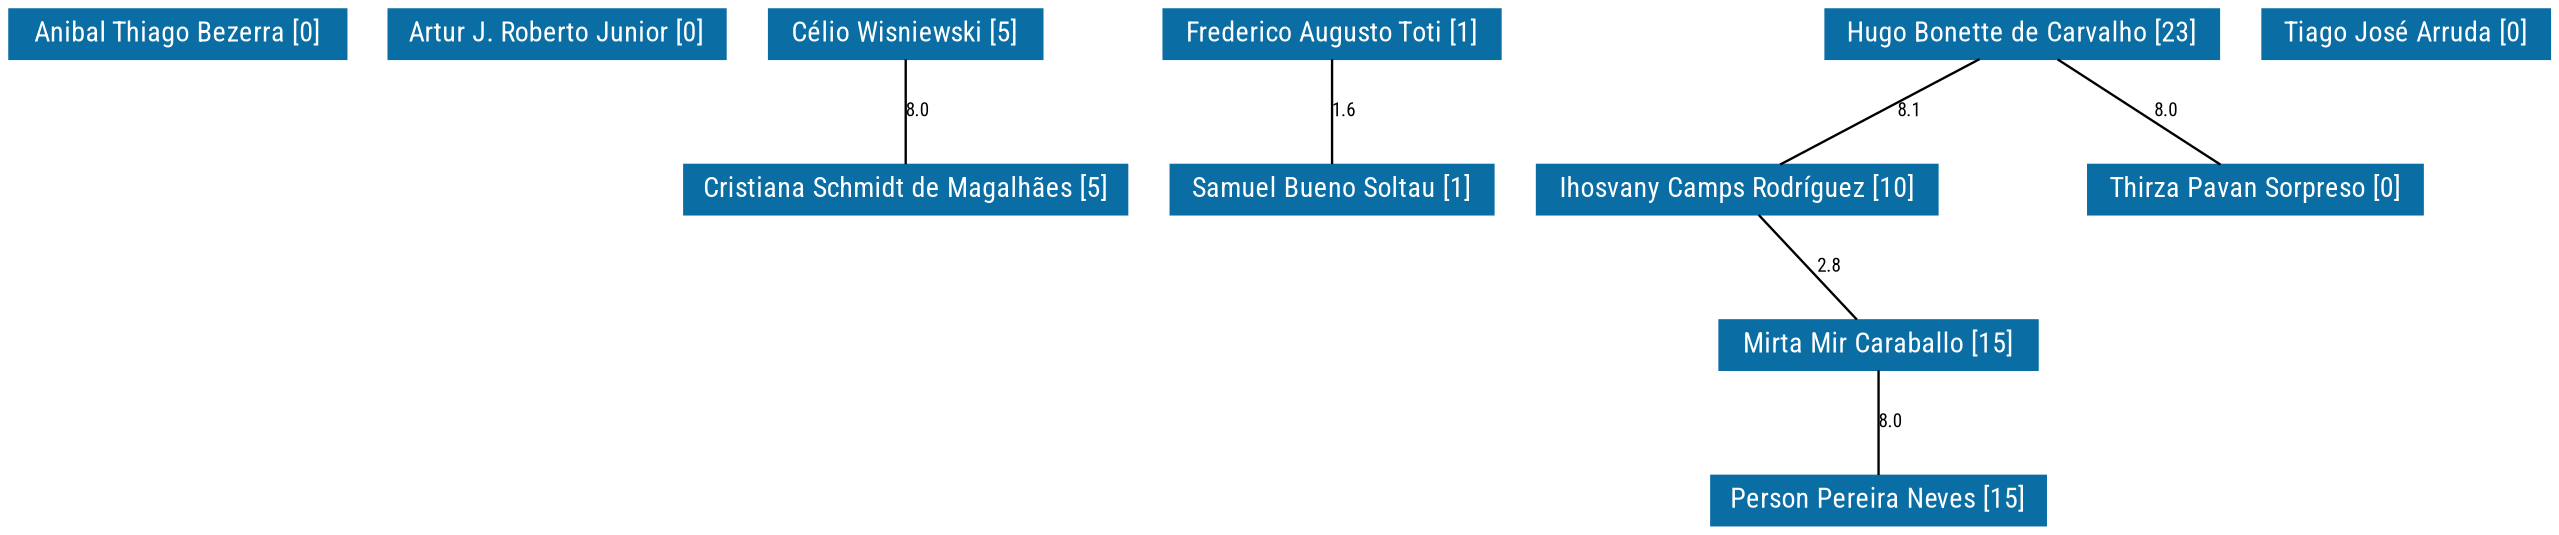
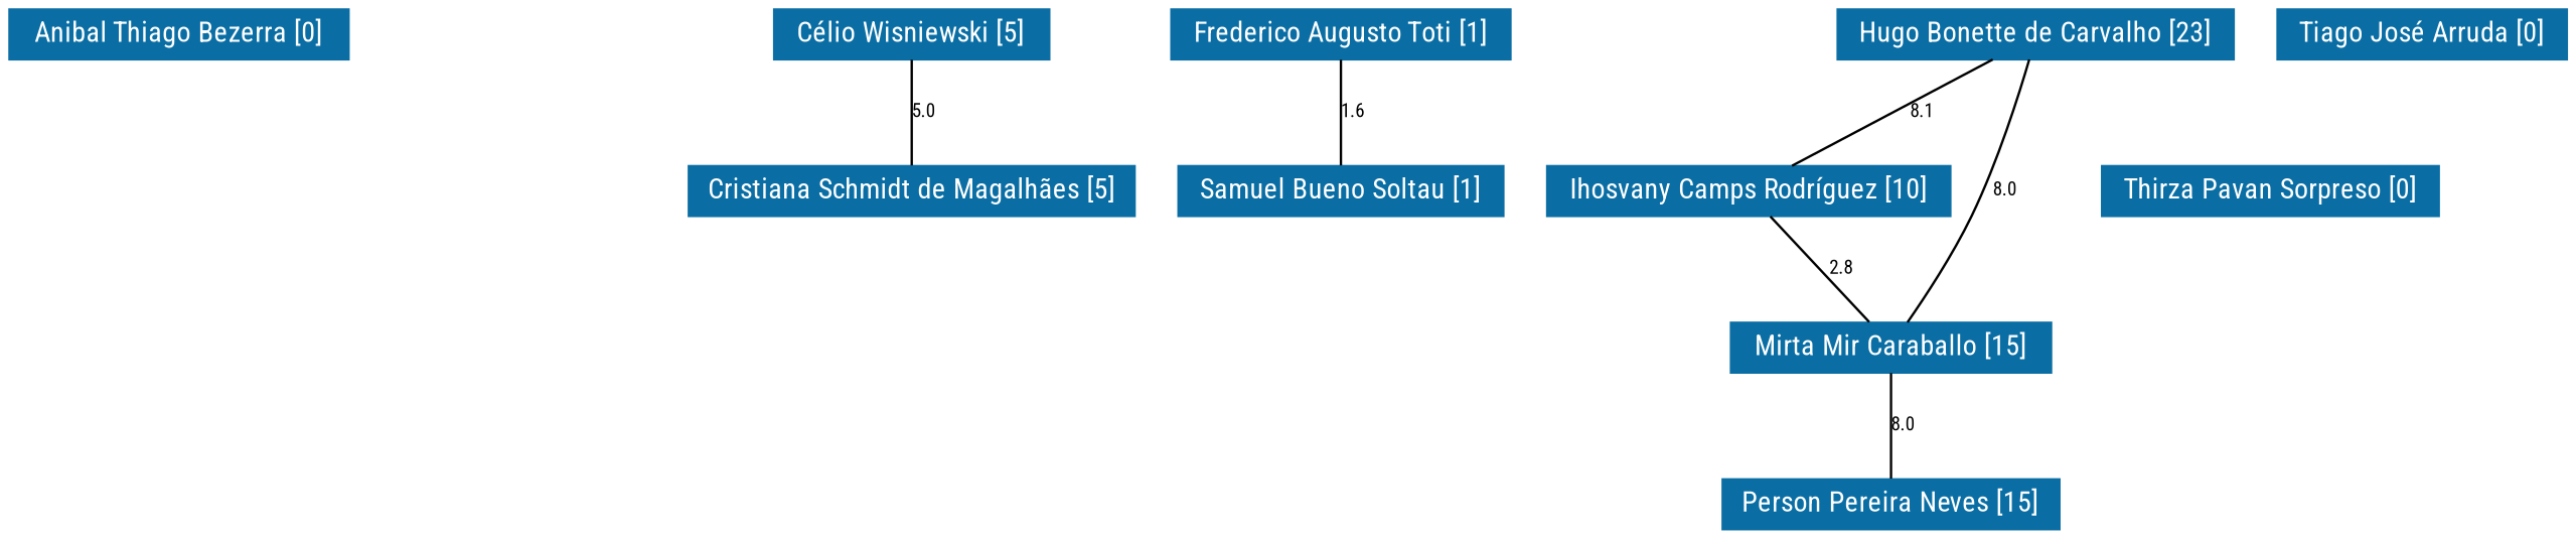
  strict graph {
    fontname="Roboto Condensed"
    node [color="#0A6EA4" fontcolor="#FFFFFF" fontname="Roboto Condensed" fontsize=12 shape=rectangle style=filled]
    edge [fontname="Roboto Condensed" fontsize=8]
    n1 [height=0.29167 label="Anibal Thiago Bezerra [0]" width=1.9861]
-   n2 [height=0.29167 label="Artur J. Roberto Junior [0]" width=1.9861]
    n3 [height=0.29167 label="Célio Wisniewski [5]" width=1.6111]
    n4 [height=0.29167 label="Cristiana Schmidt de Magalhães [5]" width=2.5833]
    n5 [height=0.29167 label="Frederico Augusto Toti [1]" width=1.9861]
    n6 [height=0.29167 label="Samuel Bueno Soltau [1]" width=1.9028]
    n7 [height=0.29167 label="Hugo Bonette de Carvalho [23]" width=2.3194]
    n8 [height=0.29167 label="Ihosvany Camps Rodríguez [10]" width=2.3611]
    n9 [height=0.29167 label="Mirta Mir Caraballo [15]" width=1.875]
    n10 [height=0.29167 label="Person Pereira Neves [15]" width=1.9306]
    n11 [height=0.29167 label="Thirza Pavan Sorpreso [0]" width=1.9722]
    n12 [height=0.29167 label="Tiago José Arruda [0]" width=1.6944]
-   n3 -- n4 [label=8.0]
+   n3 -- n4 [label=5.0]
    n5 -- n6 [label=1.6]
    n7 -- n8 [label=8.1]
-   n7 -- n11 [label=8.0]
+   n7 -- n9 [label=8.0]
    n8 -- n9 [label=2.8]
    n9 -- n10 [label=8.0]
  }
